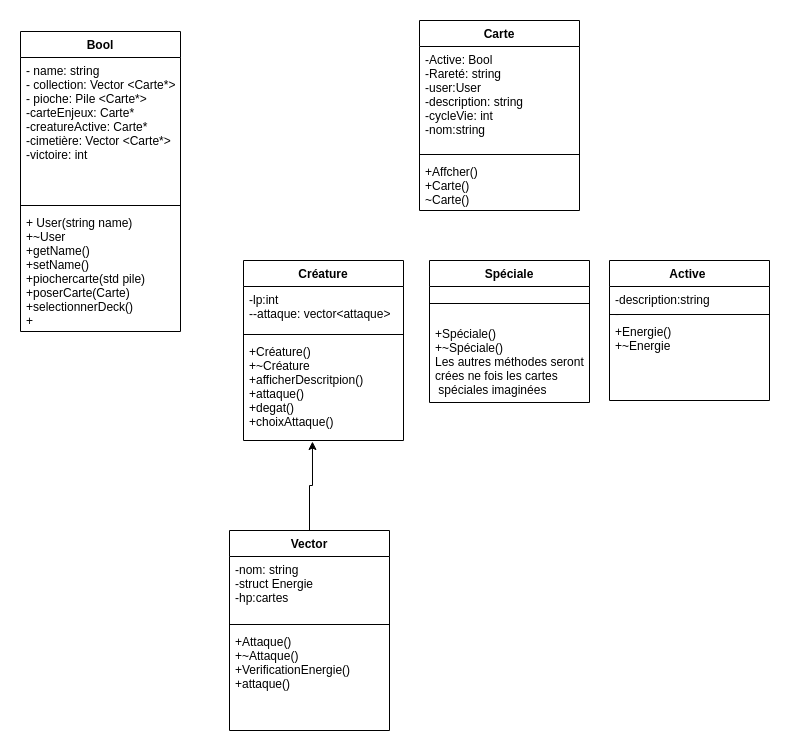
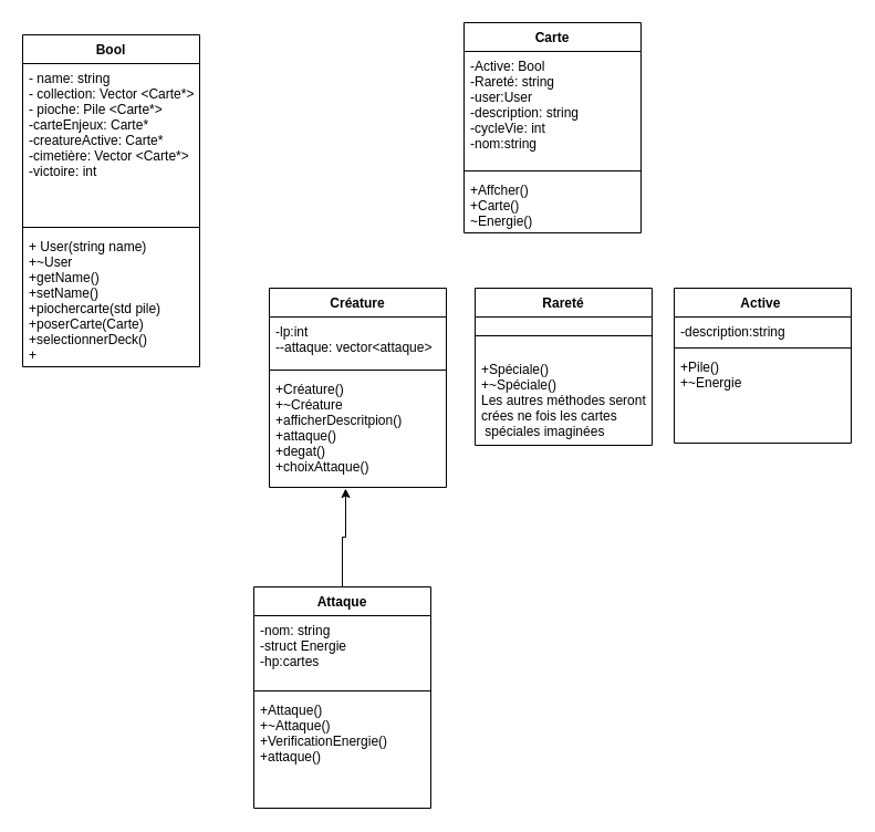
  <mxCell id="0" />
  <mxCell id="1" parent="0" />
  <mxCell id="2" value="Bool" style="swimlane;fontStyle=1;align=center;verticalAlign=top;childLayout=stackLayout;horizontal=1;startSize=26;horizontalStack=0;resizeParent=1;resizeParentMax=0;resizeLast=0;collapsible=1;marginBottom=0;" parent="1" vertex="1"><mxGeometry x="20" y="31" width="160" height="300" as="geometry" /></mxCell>
  <mxCell id="3" value="- name: string &#10;- collection: Vector &lt;Carte*&gt;&#10;- pioche: Pile &lt;Carte*&gt;&#10;-carteEnjeux: Carte*&#10;-creatureActive: Carte*&#10;-cimetière: Vector &lt;Carte*&gt;&#10;-victoire: int" style="text;strokeColor=none;fillColor=none;align=left;verticalAlign=top;spacingLeft=4;spacingRight=4;overflow=hidden;rotatable=0;points=[[0,0.5],[1,0.5]];portConstraint=eastwest;" parent="2" vertex="1"><mxGeometry y="26" width="160" height="144" as="geometry" /></mxCell>
  <mxCell id="4" value="" style="line;strokeWidth=1;fillColor=none;align=left;verticalAlign=middle;spacingTop=-1;spacingLeft=3;spacingRight=3;rotatable=0;labelPosition=right;points=[];portConstraint=eastwest;" parent="2" vertex="1"><mxGeometry y="170" width="160" height="8" as="geometry" /></mxCell>
  <mxCell id="5" value="+ User(string name)&#10;+~User&#10;+getName()&#10;+setName()&#10;+piochercarte(std pile)&#10;+poserCarte(Carte)&#10;+selectionnerDeck()&#10;+" style="text;strokeColor=none;fillColor=none;align=left;verticalAlign=top;spacingLeft=4;spacingRight=4;overflow=hidden;rotatable=0;points=[[0,0.5],[1,0.5]];portConstraint=eastwest;" parent="2" vertex="1"><mxGeometry y="178" width="160" height="122" as="geometry" /></mxCell>
  <mxCell id="6" value="Carte" style="swimlane;fontStyle=1;align=center;verticalAlign=top;childLayout=stackLayout;horizontal=1;startSize=26;horizontalStack=0;resizeParent=1;resizeParentMax=0;resizeLast=0;collapsible=1;marginBottom=0;" vertex="1" parent="1"><mxGeometry x="419" y="20" width="160" height="190" as="geometry" /></mxCell>
  <mxCell id="7" value="-Active: Bool&#10;-Rareté: string&#10;-user:User&#10;-description: string&#10;-cycleVie: int&#10;-nom:string" style="text;strokeColor=none;fillColor=none;align=left;verticalAlign=top;spacingLeft=4;spacingRight=4;overflow=hidden;rotatable=0;points=[[0,0.5],[1,0.5]];portConstraint=eastwest;" vertex="1" parent="6"><mxGeometry y="26" width="160" height="104" as="geometry" /></mxCell>
  <mxCell id="8" value="" style="line;strokeWidth=1;fillColor=none;align=left;verticalAlign=middle;spacingTop=-1;spacingLeft=3;spacingRight=3;rotatable=0;labelPosition=right;points=[];portConstraint=eastwest;" vertex="1" parent="6"><mxGeometry y="130" width="160" height="8" as="geometry" /></mxCell>
- <mxCell id="9" value="+Affcher()&#10;+Carte()&#10;~Carte()" style="text;strokeColor=none;fillColor=none;align=left;verticalAlign=top;spacingLeft=4;spacingRight=4;overflow=hidden;rotatable=0;points=[[0,0.5],[1,0.5]];portConstraint=eastwest;" vertex="1" parent="6"><mxGeometry y="138" width="160" height="52" as="geometry" /></mxCell>
+ <mxCell id="9" value="+Affcher()&#10;+Carte()&#10;~Energie()" style="text;strokeColor=none;fillColor=none;align=left;verticalAlign=top;spacingLeft=4;spacingRight=4;overflow=hidden;rotatable=0;points=[[0,0.5],[1,0.5]];portConstraint=eastwest;" vertex="1" parent="6"><mxGeometry y="138" width="160" height="52" as="geometry" /></mxCell>
  <mxCell id="10" value="Créature&#10;" style="swimlane;fontStyle=1;align=center;verticalAlign=top;childLayout=stackLayout;horizontal=1;startSize=26;horizontalStack=0;resizeParent=1;resizeParentMax=0;resizeLast=0;collapsible=1;marginBottom=0;" vertex="1" parent="1"><mxGeometry x="243" y="260" width="160" height="180" as="geometry" /></mxCell>
  <mxCell id="11" value="-lp:int&#10;--attaque: vector&lt;attaque&gt;" style="text;strokeColor=none;fillColor=none;align=left;verticalAlign=top;spacingLeft=4;spacingRight=4;overflow=hidden;rotatable=0;points=[[0,0.5],[1,0.5]];portConstraint=eastwest;" vertex="1" parent="10"><mxGeometry y="26" width="160" height="44" as="geometry" /></mxCell>
  <mxCell id="12" value="" style="line;strokeWidth=1;fillColor=none;align=left;verticalAlign=middle;spacingTop=-1;spacingLeft=3;spacingRight=3;rotatable=0;labelPosition=right;points=[];portConstraint=eastwest;" vertex="1" parent="10"><mxGeometry y="70" width="160" height="8" as="geometry" /></mxCell>
  <mxCell id="13" value="+Créature()&#10;+~Créature&#10;+afficherDescritpion()&#10;+attaque()&#10;+degat()&#10;+choixAttaque()&#10;" style="text;strokeColor=none;fillColor=none;align=left;verticalAlign=top;spacingLeft=4;spacingRight=4;overflow=hidden;rotatable=0;points=[[0,0.5],[1,0.5]];portConstraint=eastwest;" vertex="1" parent="10"><mxGeometry y="78" width="160" height="102" as="geometry" /></mxCell>
- <mxCell id="14" value="Spéciale" style="swimlane;fontStyle=1;align=center;verticalAlign=top;childLayout=stackLayout;horizontal=1;startSize=26;horizontalStack=0;resizeParent=1;resizeParentMax=0;resizeLast=0;collapsible=1;marginBottom=0;" vertex="1" parent="1"><mxGeometry x="429" y="260" width="160" height="142" as="geometry" /></mxCell>
+ <mxCell id="14" value="Rareté" style="swimlane;fontStyle=1;align=center;verticalAlign=top;childLayout=stackLayout;horizontal=1;startSize=26;horizontalStack=0;resizeParent=1;resizeParentMax=0;resizeLast=0;collapsible=1;marginBottom=0;" vertex="1" parent="1"><mxGeometry x="429" y="260" width="160" height="142" as="geometry" /></mxCell>
  <mxCell id="15" value="" style="line;strokeWidth=1;fillColor=none;align=left;verticalAlign=middle;spacingTop=-1;spacingLeft=3;spacingRight=3;rotatable=0;labelPosition=right;points=[];portConstraint=eastwest;" vertex="1" parent="14"><mxGeometry y="26" width="160" height="34" as="geometry" /></mxCell>
  <mxCell id="16" value="+Spéciale()&#10;+~Spéciale()&#10;Les autres méthodes seront &#10;crées ne fois les cartes&#10; spéciales imaginées" style="text;strokeColor=none;fillColor=none;align=left;verticalAlign=top;spacingLeft=4;spacingRight=4;overflow=hidden;rotatable=0;points=[[0,0.5],[1,0.5]];portConstraint=eastwest;" vertex="1" parent="14"><mxGeometry y="60" width="160" height="82" as="geometry" /></mxCell>
  <mxCell id="17" value="Active " style="swimlane;fontStyle=1;align=center;verticalAlign=top;childLayout=stackLayout;horizontal=1;startSize=26;horizontalStack=0;resizeParent=1;resizeParentMax=0;resizeLast=0;collapsible=1;marginBottom=0;" vertex="1" parent="1"><mxGeometry x="609" y="260" width="160" height="140" as="geometry" /></mxCell>
  <mxCell id="18" value="-description:string&#10;-" style="text;strokeColor=none;fillColor=none;align=left;verticalAlign=top;spacingLeft=4;spacingRight=4;overflow=hidden;rotatable=0;points=[[0,0.5],[1,0.5]];portConstraint=eastwest;" vertex="1" parent="17"><mxGeometry y="26" width="160" height="24" as="geometry" /></mxCell>
  <mxCell id="19" value="" style="line;strokeWidth=1;fillColor=none;align=left;verticalAlign=middle;spacingTop=-1;spacingLeft=3;spacingRight=3;rotatable=0;labelPosition=right;points=[];portConstraint=eastwest;" vertex="1" parent="17"><mxGeometry y="50" width="160" height="8" as="geometry" /></mxCell>
- <mxCell id="20" value="+Energie()&#10;+~Energie&#10;" style="text;strokeColor=none;fillColor=none;align=left;verticalAlign=top;spacingLeft=4;spacingRight=4;overflow=hidden;rotatable=0;points=[[0,0.5],[1,0.5]];portConstraint=eastwest;" vertex="1" parent="17"><mxGeometry y="58" width="160" height="82" as="geometry" /></mxCell>
+ <mxCell id="20" value="+Pile()&#10;+~Energie&#10;" style="text;strokeColor=none;fillColor=none;align=left;verticalAlign=top;spacingLeft=4;spacingRight=4;overflow=hidden;rotatable=0;points=[[0,0.5],[1,0.5]];portConstraint=eastwest;" vertex="1" parent="17"><mxGeometry y="58" width="160" height="82" as="geometry" /></mxCell>
  <mxCell id="21" style="edgeStyle=orthogonalEdgeStyle;rounded=0;orthogonalLoop=1;jettySize=auto;html=1;entryX=0.431;entryY=1.01;entryDx=0;entryDy=0;entryPerimeter=0;" edge="1" parent="1" source="22" target="13"><mxGeometry relative="1" as="geometry" /></mxCell>
- <mxCell id="22" value="Vector" style="swimlane;fontStyle=1;align=center;verticalAlign=top;childLayout=stackLayout;horizontal=1;startSize=26;horizontalStack=0;resizeParent=1;resizeParentMax=0;resizeLast=0;collapsible=1;marginBottom=0;" vertex="1" parent="1"><mxGeometry x="229" y="530" width="160" height="200" as="geometry" /></mxCell>
+ <mxCell id="22" value="Attaque" style="swimlane;fontStyle=1;align=center;verticalAlign=top;childLayout=stackLayout;horizontal=1;startSize=26;horizontalStack=0;resizeParent=1;resizeParentMax=0;resizeLast=0;collapsible=1;marginBottom=0;" vertex="1" parent="1"><mxGeometry x="229" y="530" width="160" height="200" as="geometry" /></mxCell>
  <mxCell id="23" value="-nom: string&#10;-struct Energie&#10;-hp:cartes&#10;" style="text;strokeColor=none;fillColor=none;align=left;verticalAlign=top;spacingLeft=4;spacingRight=4;overflow=hidden;rotatable=0;points=[[0,0.5],[1,0.5]];portConstraint=eastwest;" vertex="1" parent="22"><mxGeometry y="26" width="160" height="64" as="geometry" /></mxCell>
  <mxCell id="24" value="" style="line;strokeWidth=1;fillColor=none;align=left;verticalAlign=middle;spacingTop=-1;spacingLeft=3;spacingRight=3;rotatable=0;labelPosition=right;points=[];portConstraint=eastwest;" vertex="1" parent="22"><mxGeometry y="90" width="160" height="8" as="geometry" /></mxCell>
  <mxCell id="25" value="+Attaque()&#10;+~Attaque()&#10;+VerificationEnergie()&#10;+attaque()&#10;&#10;" style="text;strokeColor=none;fillColor=none;align=left;verticalAlign=top;spacingLeft=4;spacingRight=4;overflow=hidden;rotatable=0;points=[[0,0.5],[1,0.5]];portConstraint=eastwest;" vertex="1" parent="22"><mxGeometry y="98" width="160" height="102" as="geometry" /></mxCell>
